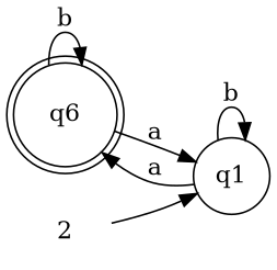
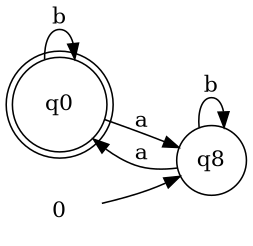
  digraph {
    rankdir=LR
-   n1 [label=q6 shape=doublecircle]
-   n2 [label=q1 shape=circle]
-   0 [shape=none label=2]
+   n1 [label=q0 shape=doublecircle]
+   n2 [label=q8 shape=circle]
+   0 [shape=none]
    n1 -> n1 [label=b]
    n1 -> n2 [label=a]
    n2 -> n1 [label=a]
    n2 -> n2 [label=b]
    0 -> n2
  }
